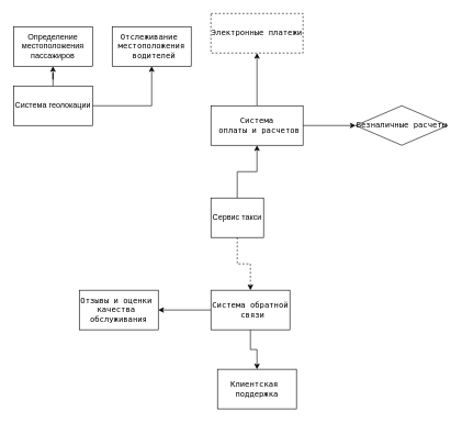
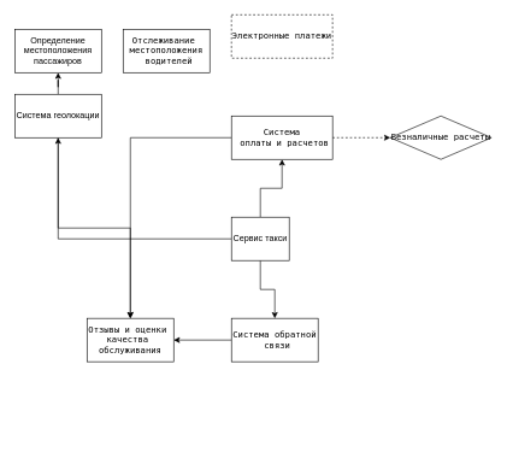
  <mxCell id="0" />
  <mxCell id="1" parent="0" />
+ <mxCell id="2" style="edgeStyle=orthogonalEdgeStyle;rounded=0;orthogonalLoop=1;jettySize=auto;html=1;" edge="1" parent="1" source="5" target="8"><mxGeometry relative="1" as="geometry" /></mxCell>
  <mxCell id="3" value="" style="edgeStyle=orthogonalEdgeStyle;rounded=0;orthogonalLoop=1;jettySize=auto;html=1;" edge="1" parent="1" source="5" target="13"><mxGeometry relative="1" as="geometry" /></mxCell>
- <mxCell id="4" value="" style="edgeStyle=orthogonalEdgeStyle;rounded=0;orthogonalLoop=1;jettySize=auto;html=1;dashed=1;" edge="1" parent="1" source="5" target="18"><mxGeometry relative="1" as="geometry" /></mxCell>
+ <mxCell id="4" value="" style="edgeStyle=orthogonalEdgeStyle;rounded=0;orthogonalLoop=1;jettySize=auto;html=1;" edge="1" parent="1" source="5" target="18"><mxGeometry relative="1" as="geometry" /></mxCell>
  <mxCell id="5" value="Сервис такси" style="rounded=0;whiteSpace=wrap;html=1;" vertex="1" parent="1"><mxGeometry x="320" y="300" width="80" height="60" as="geometry" /></mxCell>
  <mxCell id="6" value="" style="edgeStyle=orthogonalEdgeStyle;rounded=0;orthogonalLoop=1;jettySize=auto;html=1;" edge="1" parent="1" source="8" target="9"><mxGeometry relative="1" as="geometry" /></mxCell>
- <mxCell id="7" value="" style="edgeStyle=orthogonalEdgeStyle;rounded=0;orthogonalLoop=1;jettySize=auto;html=1;" edge="1" parent="1" source="8" target="10"><mxGeometry relative="1" as="geometry" /></mxCell>
+ <mxCell id="7" value="" style="edgeStyle=orthogonalEdgeStyle;rounded=0;orthogonalLoop=1;jettySize=auto;html=1;" edge="1" parent="1" source="8" target="19"><mxGeometry relative="1" as="geometry" /></mxCell>
  <mxCell id="8" value="Система геолокации" style="rounded=0;whiteSpace=wrap;html=1;" vertex="1" parent="1"><mxGeometry x="20" y="130" width="120" height="60" as="geometry" /></mxCell>
  <mxCell id="9" value="Определение местоположения пассажиров" style="rounded=0;whiteSpace=wrap;html=1;" vertex="1" parent="1"><mxGeometry x="20" y="40" width="120" height="60" as="geometry" /></mxCell>
  <mxCell id="10" value="&lt;pre&gt;&lt;code class=&quot;!whitespace-pre hljs language-diff&quot;&gt;Отслеживание &lt;br&gt;местоположения&lt;br&gt; водителей&lt;/code&gt;&lt;/pre&gt;" style="rounded=0;whiteSpace=wrap;html=1;" vertex="1" parent="1"><mxGeometry x="170" y="40" width="120" height="60" as="geometry" /></mxCell>
- <mxCell id="11" value="" style="edgeStyle=orthogonalEdgeStyle;rounded=0;orthogonalLoop=1;jettySize=auto;html=1;" edge="1" parent="1" source="13" target="14"><mxGeometry relative="1" as="geometry" /></mxCell>
- <mxCell id="12" value="" style="edgeStyle=orthogonalEdgeStyle;rounded=0;orthogonalLoop=1;jettySize=auto;html=1;" edge="1" parent="1" source="13" target="15"><mxGeometry relative="1" as="geometry" /></mxCell>
+ <mxCell id="11" value="" style="edgeStyle=orthogonalEdgeStyle;rounded=0;orthogonalLoop=1;jettySize=auto;html=1;" edge="1" parent="1" source="13" target="19"><mxGeometry relative="1" as="geometry" /></mxCell>
+ <mxCell id="12" value="" style="edgeStyle=orthogonalEdgeStyle;rounded=0;orthogonalLoop=1;jettySize=auto;html=1;dashed=1;" edge="1" parent="1" source="13" target="15"><mxGeometry relative="1" as="geometry" /></mxCell>
  <mxCell id="13" value="&lt;pre&gt;&lt;code class=&quot;!whitespace-pre hljs language-diff&quot;&gt;Система&lt;br&gt; оплаты и расчетов&lt;/code&gt;&lt;/pre&gt;" style="rounded=0;whiteSpace=wrap;html=1;" vertex="1" parent="1"><mxGeometry x="320" y="160" width="140" height="60" as="geometry" /></mxCell>
  <mxCell id="14" value="&lt;pre&gt;&lt;code class=&quot;!whitespace-pre hljs language-diff&quot;&gt;Электронные платежи&lt;/code&gt;&lt;/pre&gt;" style="rounded=0;whiteSpace=wrap;html=1;dashed=1;" vertex="1" parent="1"><mxGeometry x="320" y="20" width="140" height="60" as="geometry" /></mxCell>
  <mxCell id="15" value="&lt;pre&gt;&lt;code class=&quot;!whitespace-pre hljs language-diff&quot;&gt;Безналичные расчеты&lt;/code&gt;&lt;/pre&gt;" style="rhombus;whiteSpace=wrap;html=1;" vertex="1" parent="1"><mxGeometry x="540" y="160" width="140" height="60" as="geometry" /></mxCell>
  <mxCell id="16" value="" style="edgeStyle=orthogonalEdgeStyle;rounded=0;orthogonalLoop=1;jettySize=auto;html=1;" edge="1" parent="1" source="18" target="19"><mxGeometry relative="1" as="geometry" /></mxCell>
- <mxCell id="17" value="" style="edgeStyle=orthogonalEdgeStyle;rounded=0;orthogonalLoop=1;jettySize=auto;html=1;" edge="1" parent="1" source="18" target="20"><mxGeometry relative="1" as="geometry" /></mxCell>
  <mxCell id="18" value="&lt;pre&gt;&lt;code class=&quot;!whitespace-pre hljs language-diff&quot;&gt;Система обратной&lt;br&gt; связи&lt;/code&gt;&lt;/pre&gt;" style="rounded=0;whiteSpace=wrap;html=1;" vertex="1" parent="1"><mxGeometry x="320" y="440" width="120" height="60" as="geometry" /></mxCell>
  <mxCell id="19" value="&lt;br&gt;&lt;pre&gt;&lt;code class=&quot;!whitespace-pre hljs language-diff&quot;&gt;Отзывы и оценки &lt;br&gt;качества &lt;br&gt;обслуживания&lt;/code&gt;&lt;/pre&gt;&lt;div&gt;&lt;br/&gt;&lt;/div&gt;" style="rounded=0;whiteSpace=wrap;html=1;" vertex="1" parent="1"><mxGeometry x="120" y="440" width="120" height="60" as="geometry" /></mxCell>
- <mxCell id="20" value="&lt;pre&gt;&lt;code class=&quot;!whitespace-pre hljs language-diff&quot;&gt;Клиентская &lt;br&gt;поддержка&lt;/code&gt;&lt;/pre&gt;" style="rounded=0;whiteSpace=wrap;html=1;" vertex="1" parent="1"><mxGeometry x="330" y="560" width="120" height="60" as="geometry" /></mxCell>
